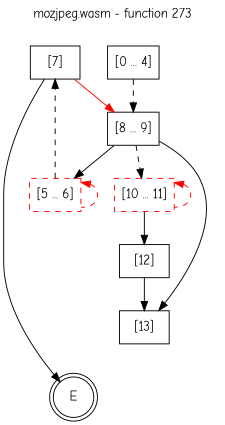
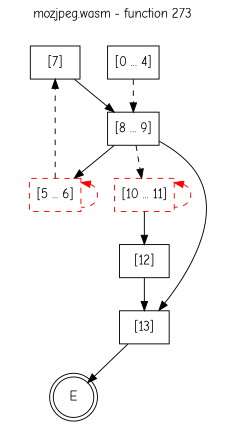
  digraph {
    fontname="Comic Neue"
    label="mozjpeg.wasm - function 273"
    labelfontcolor=black
    labelfontname=Helvetica
    labelfontsize=16
    labelloc=t
    node [fontname="Comic Neue" shape=box color=black style=solid]
    edge [fontname="Comic Neue"]
    E [shape=doublecircle color="" style=""]
    n2 [label="[0 ... 4]"]
    n3 [label="[8 ... 9]"]
    n4 [color=red label="[5 ... 6]" style=dashed]
    n5 [label="[7]"]
    n6 [color=red label="[10 ... 11]" style=dashed]
    n7 [label="[13]"]
    n8 [label="[12]"]
    n2 -> n3 [style=dashed]
    n3 -> n4
    n3 -> n6 [style=dashed]
    n3 -> n7
    n4 -> n4 [color=red dir=back style=dashed]
    n4 -> n5 [style=dashed]
-   n5 -> n3 [color=red]
+   n5 -> n3
    n6 -> n6 [color=red dir=back style=dashed]
    n6 -> n8
-   n5 -> E
+   n7 -> E
    n8 -> n7
  }
